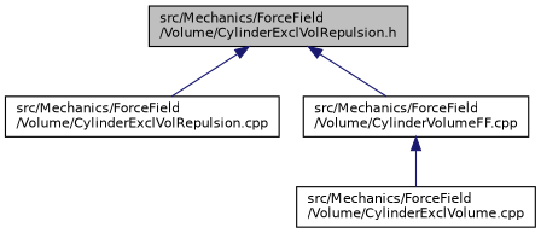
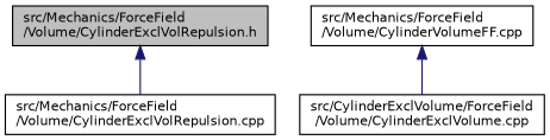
  digraph {
    node [color=black fillcolor=white fontname=Helvetica fontsize=10 shape=record style=filled]
    edge [color=midnightblue dir=back fontname=Helvetica fontsize=10 labelfontname=Helvetica labelfontsize=10 style=solid]
    n1 [fillcolor=grey75 fontcolor=black height=0.2 label="src/Mechanics/ForceField\l/Volume/CylinderExclVolRepulsion.h" width=0.4]
    n2 [height=0.2 label="src/Mechanics/ForceField\l/Volume/CylinderExclVolRepulsion.cpp" width=0.4]
    n3 [height=0.2 label="src/Mechanics/ForceField\l/Volume/CylinderVolumeFF.cpp" width=0.4]
-   n4 [height=0.2 label="src/Mechanics/ForceField\l/Volume/CylinderExclVolume.cpp" width=0.4]
+   n4 [height=0.2 label="src/CylinderExclVolume/ForceField\l/Volume/CylinderExclVolume.cpp" width=0.4]
    n1 -> n2
-   n1 -> n3
    n3 -> n4
  }
